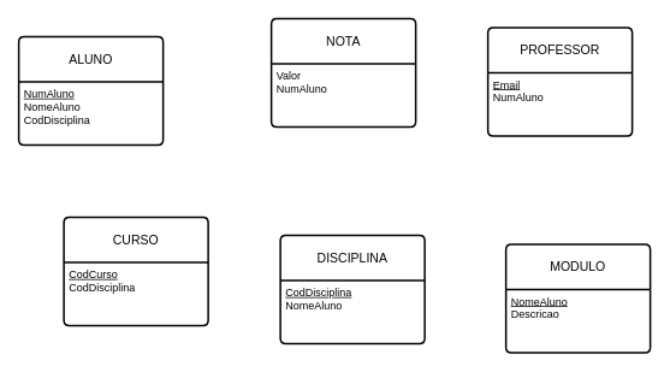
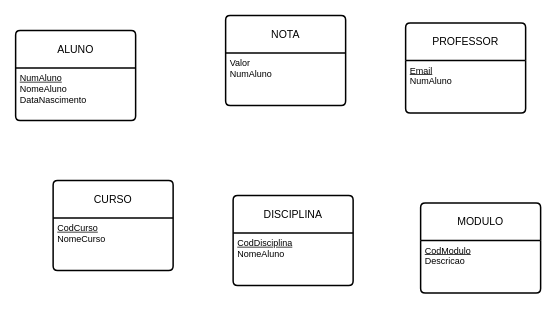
  <mxCell id="0" />
  <mxCell id="1" parent="0" />
  <mxCell id="2" value="ALUNO" style="swimlane;childLayout=stackLayout;horizontal=1;startSize=50;horizontalStack=0;rounded=1;fontSize=14;fontStyle=0;strokeWidth=2;resizeParent=0;resizeLast=1;shadow=0;dashed=0;align=center;arcSize=4;whiteSpace=wrap;html=1;" vertex="1" parent="1"><mxGeometry x="20" y="40" width="160" height="120" as="geometry" /></mxCell>
- <mxCell id="3" value="&lt;u&gt;NumAluno&lt;/u&gt;&lt;div&gt;NomeAluno&lt;/div&gt;&lt;div&gt;CodDisciplina&lt;/div&gt;" style="align=left;strokeColor=none;fillColor=none;spacingLeft=4;spacingRight=4;fontSize=12;verticalAlign=top;resizable=0;rotatable=0;part=1;html=1;whiteSpace=wrap;" vertex="1" parent="2"><mxGeometry y="50" width="160" height="70" as="geometry" /></mxCell>
+ <mxCell id="3" value="&lt;u&gt;NumAluno&lt;/u&gt;&lt;div&gt;NomeAluno&lt;/div&gt;&lt;div&gt;DataNascimento&lt;/div&gt;" style="align=left;strokeColor=none;fillColor=none;spacingLeft=4;spacingRight=4;fontSize=12;verticalAlign=top;resizable=0;rotatable=0;part=1;html=1;whiteSpace=wrap;" vertex="1" parent="2"><mxGeometry y="50" width="160" height="70" as="geometry" /></mxCell>
  <mxCell id="4" value="NOTA" style="swimlane;childLayout=stackLayout;horizontal=1;startSize=50;horizontalStack=0;rounded=1;fontSize=14;fontStyle=0;strokeWidth=2;resizeParent=0;resizeLast=1;shadow=0;dashed=0;align=center;arcSize=4;whiteSpace=wrap;html=1;" vertex="1" parent="1"><mxGeometry x="300" y="20" width="160" height="120" as="geometry" /></mxCell>
  <mxCell id="5" value="Valor&lt;div&gt;NumAluno&lt;/div&gt;" style="align=left;strokeColor=none;fillColor=none;spacingLeft=4;spacingRight=4;fontSize=12;verticalAlign=top;resizable=0;rotatable=0;part=1;html=1;whiteSpace=wrap;" vertex="1" parent="4"><mxGeometry y="50" width="160" height="70" as="geometry" /></mxCell>
  <mxCell id="6" value="PROFESSOR" style="swimlane;childLayout=stackLayout;horizontal=1;startSize=50;horizontalStack=0;rounded=1;fontSize=14;fontStyle=0;strokeWidth=2;resizeParent=0;resizeLast=1;shadow=0;dashed=0;align=center;arcSize=4;whiteSpace=wrap;html=1;" vertex="1" parent="1"><mxGeometry x="540" y="30" width="160" height="120" as="geometry" /></mxCell>
  <mxCell id="7" value="&lt;u&gt;Email&lt;/u&gt;&lt;div&gt;NumAluno&lt;/div&gt;" style="align=left;strokeColor=none;fillColor=none;spacingLeft=4;spacingRight=4;fontSize=12;verticalAlign=top;resizable=0;rotatable=0;part=1;html=1;whiteSpace=wrap;" vertex="1" parent="6"><mxGeometry y="50" width="160" height="70" as="geometry" /></mxCell>
  <mxCell id="8" value="CURSO" style="swimlane;childLayout=stackLayout;horizontal=1;startSize=50;horizontalStack=0;rounded=1;fontSize=14;fontStyle=0;strokeWidth=2;resizeParent=0;resizeLast=1;shadow=0;dashed=0;align=center;arcSize=4;whiteSpace=wrap;html=1;" vertex="1" parent="1"><mxGeometry x="70" y="240" width="160" height="120" as="geometry" /></mxCell>
- <mxCell id="9" value="&lt;u&gt;CodCurso&lt;/u&gt;&lt;div&gt;CodDisciplina&lt;/div&gt;" style="align=left;strokeColor=none;fillColor=none;spacingLeft=4;spacingRight=4;fontSize=12;verticalAlign=top;resizable=0;rotatable=0;part=1;html=1;whiteSpace=wrap;" vertex="1" parent="8"><mxGeometry y="50" width="160" height="70" as="geometry" /></mxCell>
+ <mxCell id="9" value="&lt;u&gt;CodCurso&lt;/u&gt;&lt;div&gt;NomeCurso&lt;/div&gt;" style="align=left;strokeColor=none;fillColor=none;spacingLeft=4;spacingRight=4;fontSize=12;verticalAlign=top;resizable=0;rotatable=0;part=1;html=1;whiteSpace=wrap;" vertex="1" parent="8"><mxGeometry y="50" width="160" height="70" as="geometry" /></mxCell>
  <mxCell id="10" value="DISCIPLINA" style="swimlane;childLayout=stackLayout;horizontal=1;startSize=50;horizontalStack=0;rounded=1;fontSize=14;fontStyle=0;strokeWidth=2;resizeParent=0;resizeLast=1;shadow=0;dashed=0;align=center;arcSize=4;whiteSpace=wrap;html=1;" vertex="1" parent="1"><mxGeometry x="310" y="260" width="160" height="120" as="geometry" /></mxCell>
  <mxCell id="11" value="&lt;u&gt;CodDisciplina&lt;/u&gt;&lt;div&gt;NomeAluno&lt;/div&gt;" style="align=left;strokeColor=none;fillColor=none;spacingLeft=4;spacingRight=4;fontSize=12;verticalAlign=top;resizable=0;rotatable=0;part=1;html=1;whiteSpace=wrap;" vertex="1" parent="10"><mxGeometry y="50" width="160" height="70" as="geometry" /></mxCell>
  <mxCell id="12" value="MODULO" style="swimlane;childLayout=stackLayout;horizontal=1;startSize=50;horizontalStack=0;rounded=1;fontSize=14;fontStyle=0;strokeWidth=2;resizeParent=0;resizeLast=1;shadow=0;dashed=0;align=center;arcSize=4;whiteSpace=wrap;html=1;" vertex="1" parent="1"><mxGeometry x="560" y="270" width="160" height="120" as="geometry" /></mxCell>
- <mxCell id="13" value="&lt;u&gt;NomeAluno&lt;/u&gt;&lt;div&gt;Descricao&lt;/div&gt;" style="align=left;strokeColor=none;fillColor=none;spacingLeft=4;spacingRight=4;fontSize=12;verticalAlign=top;resizable=0;rotatable=0;part=1;html=1;whiteSpace=wrap;" vertex="1" parent="12"><mxGeometry y="50" width="160" height="70" as="geometry" /></mxCell>
+ <mxCell id="13" value="&lt;u&gt;CodModulo&lt;/u&gt;&lt;div&gt;Descricao&lt;/div&gt;" style="align=left;strokeColor=none;fillColor=none;spacingLeft=4;spacingRight=4;fontSize=12;verticalAlign=top;resizable=0;rotatable=0;part=1;html=1;whiteSpace=wrap;" vertex="1" parent="12"><mxGeometry y="50" width="160" height="70" as="geometry" /></mxCell>
